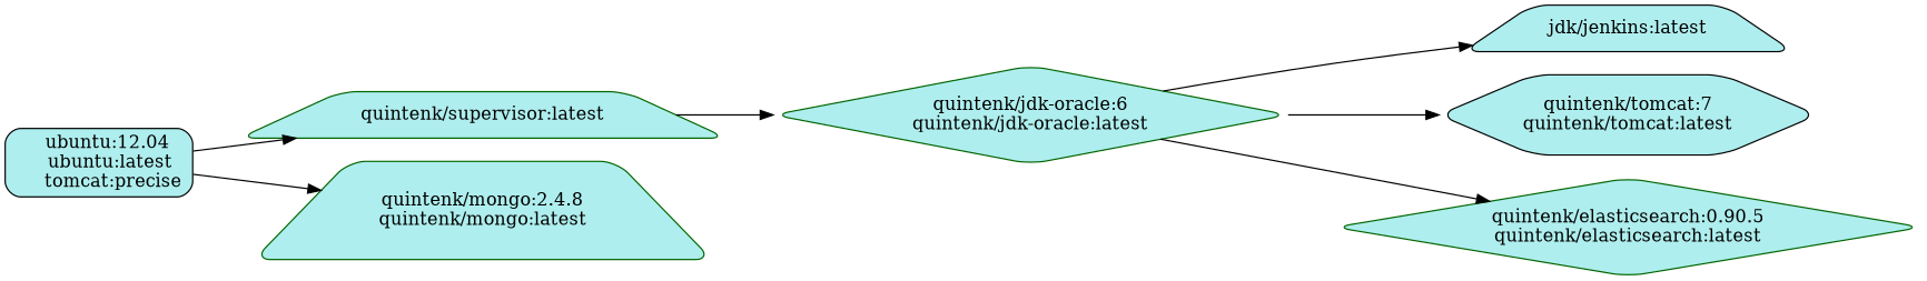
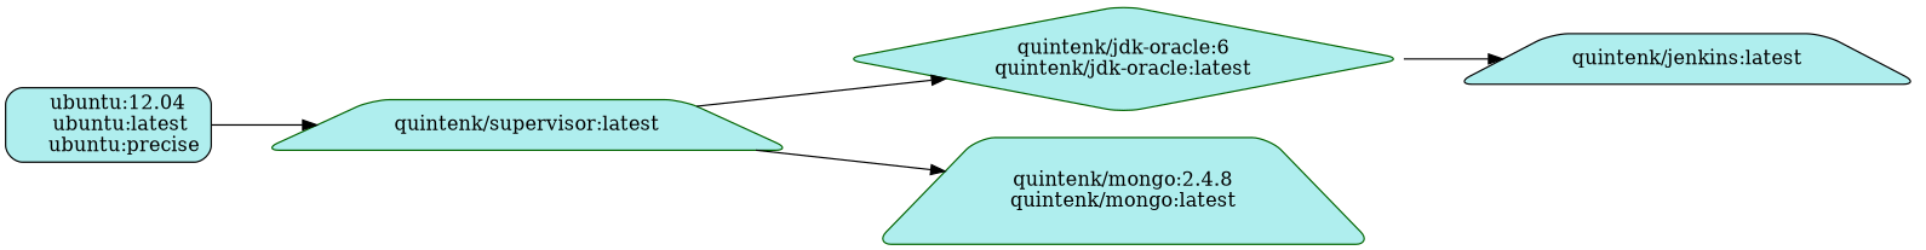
  digraph {
    fontname="DejaVu Serif"
    rankdir=LR
    node [fillcolor=paleturquoise fontname="DejaVu Serif" shape=trapezium style="filled,rounded" color=darkgreen]
    edge [fontname="DejaVu Serif"]
-   n1 [label=<     ubuntu:12.04  <br/>     ubuntu:latest <br/>     tomcat:precise> shape=box color=""]
+   n1 [label=<     ubuntu:12.04  <br/>     ubuntu:latest <br/>     ubuntu:precise> shape=box color=""]
    n2 [label="quintenk/supervisor:latest"]
    n3 [label="quintenk/jdk-oracle:6\nquintenk/jdk-oracle:latest" shape=diamond]
    n4 [label="quintenk/mongo:2.4.8\nquintenk/mongo:latest"]
-   n5 [color=black label="jdk/jenkins:latest"]
-   n6 [color=black label="quintenk/tomcat:7\nquintenk/tomcat:latest" shape=hexagon]
-   n7 [label="quintenk/elasticsearch:0.90.5\nquintenk/elasticsearch:latest" shape=diamond]
+   n5 [color=black label="quintenk/jenkins:latest"]
    n1 -> n2
    n2 -> n3
-   n1 -> n4
+   n2 -> n4
    n3 -> n5
-   n3 -> n6
-   n3 -> n7
  }
